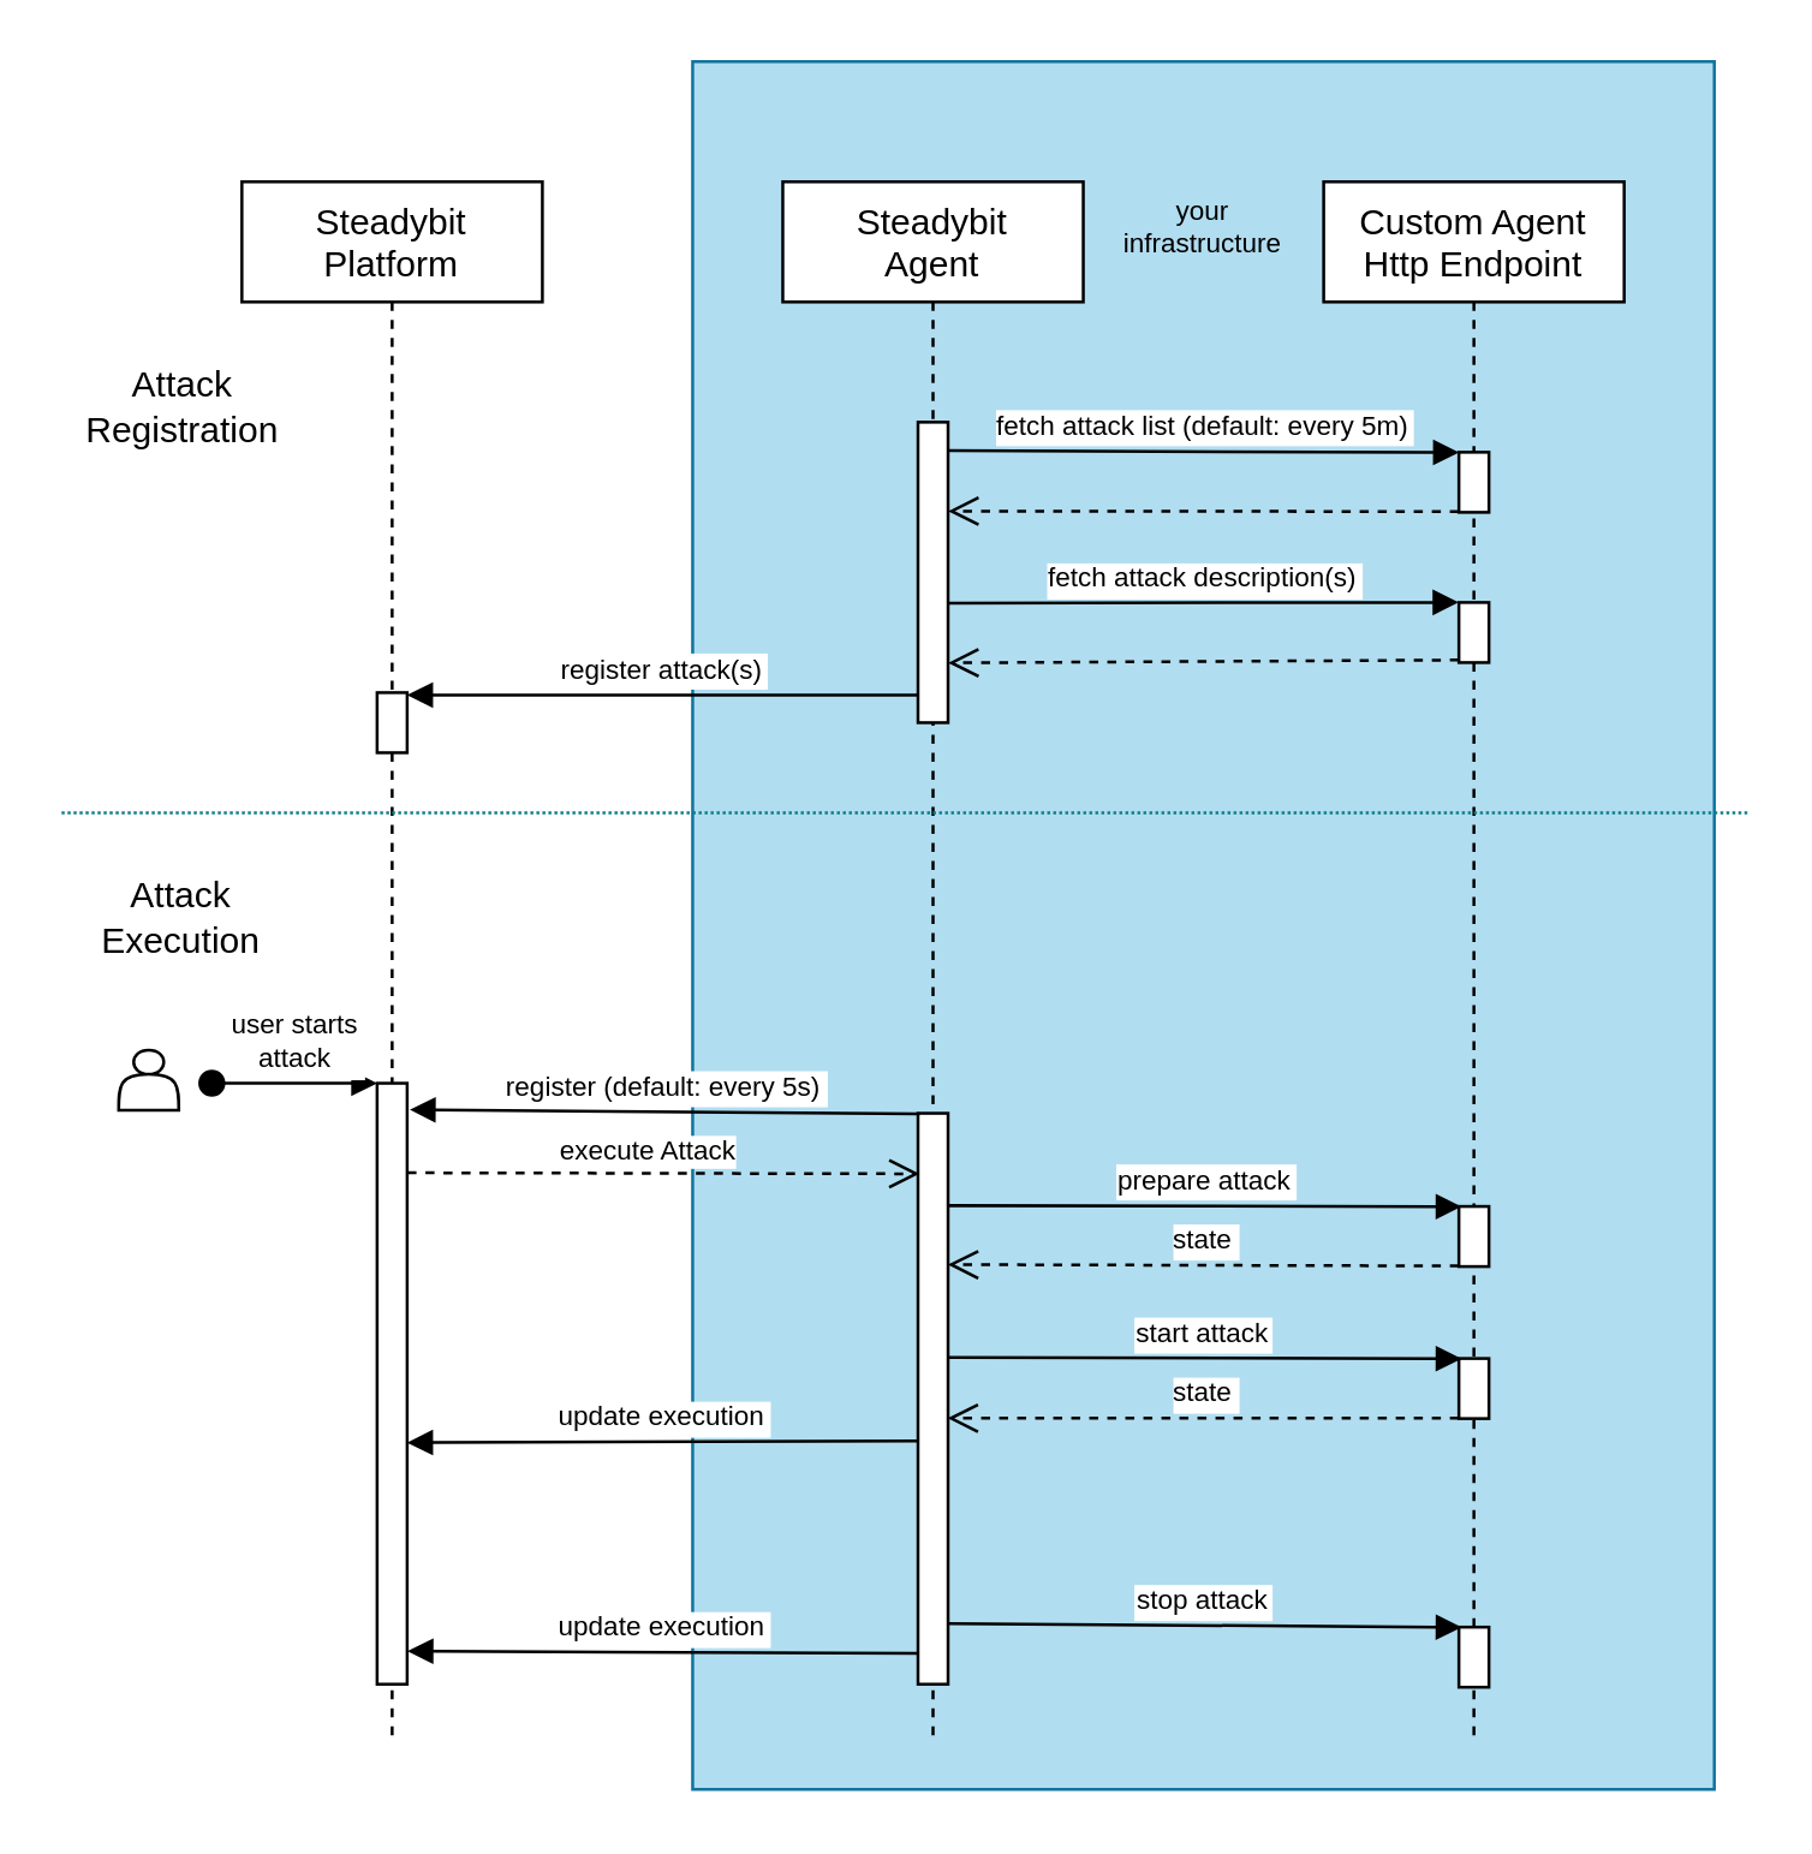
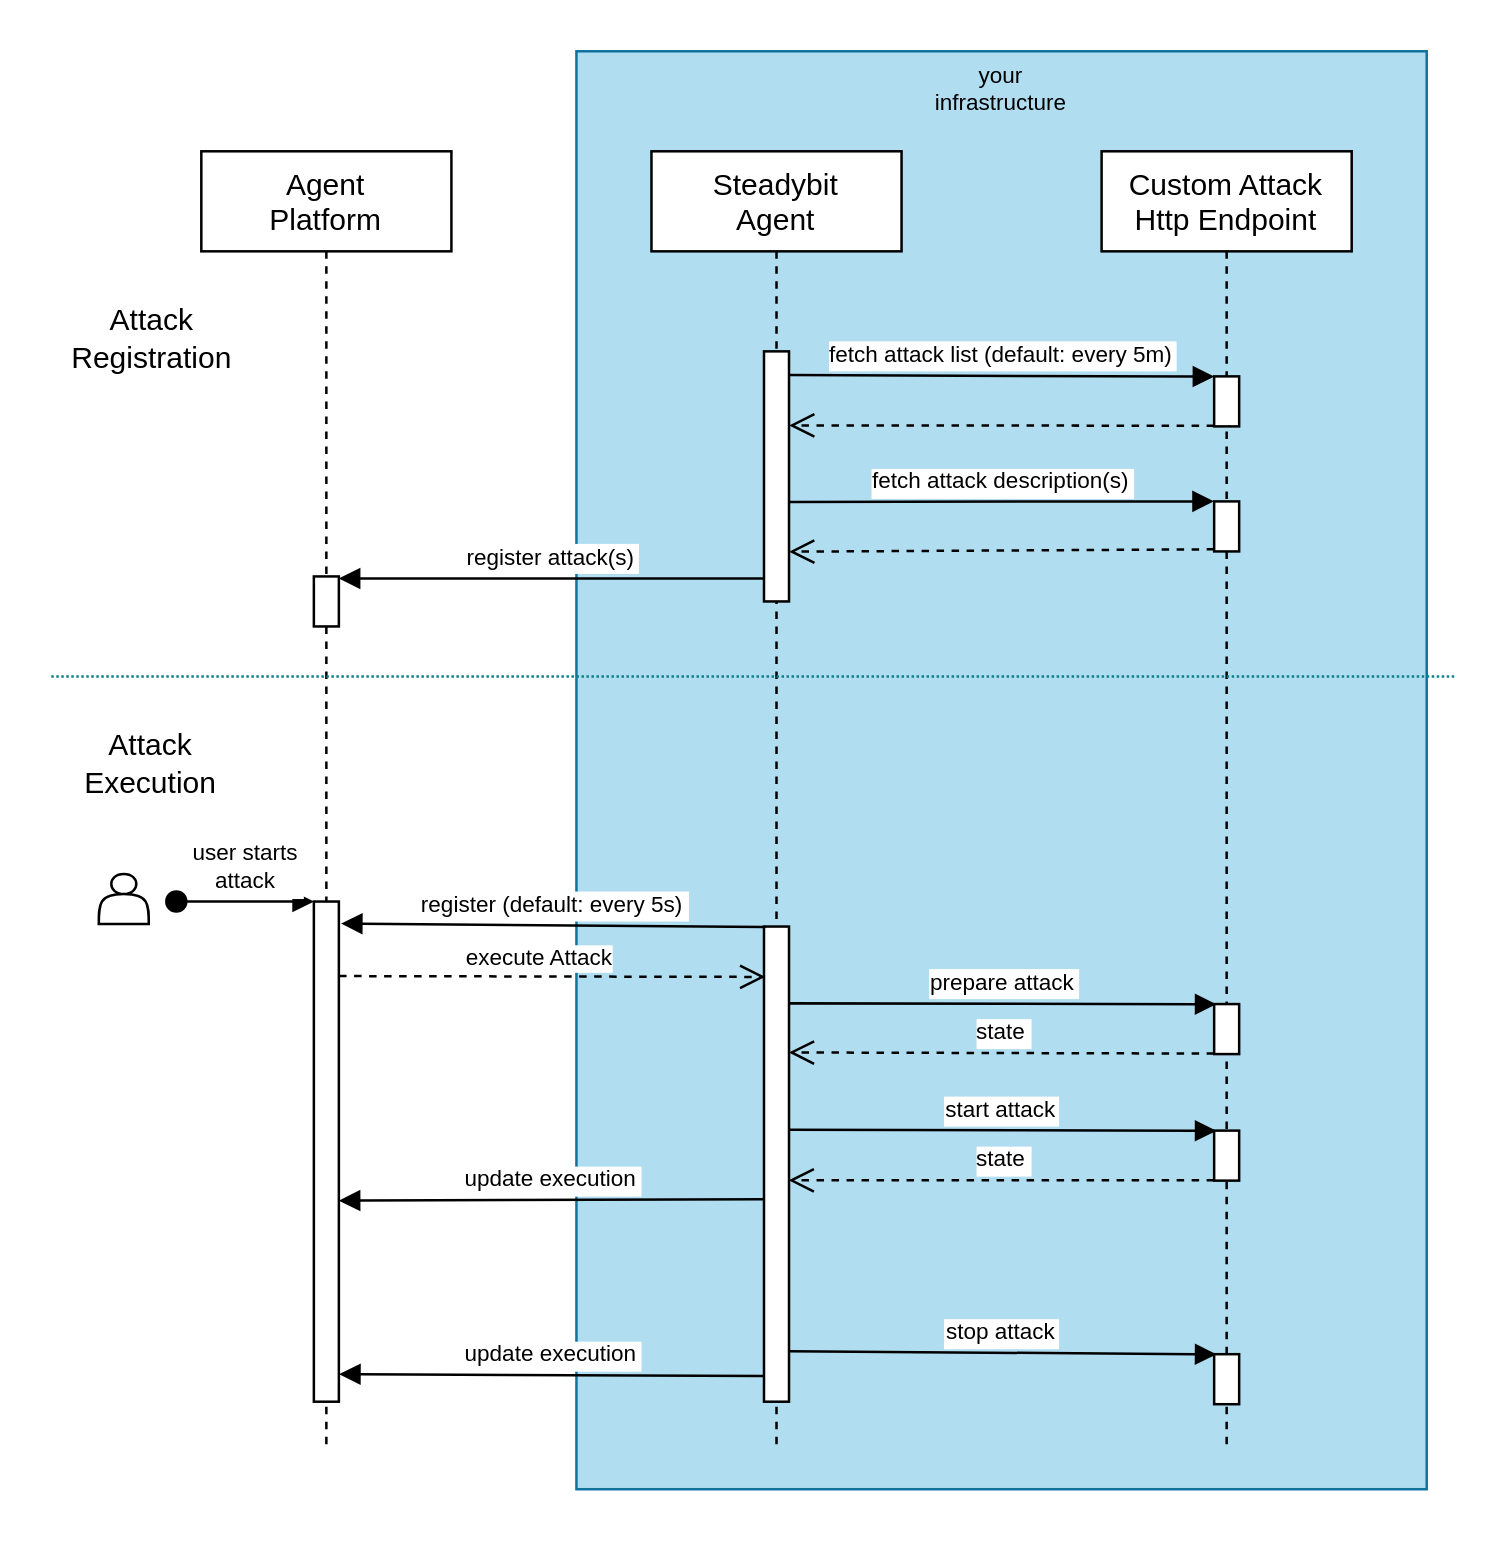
  <mxCell id="0" />
  <mxCell id="1" parent="0" />
  <mxCell id="2" value="" style="whiteSpace=wrap;html=1;labelBackgroundColor=#0000CC;fontSize=9;fillColor=#b1ddf0;strokeColor=#10739e;" vertex="1" parent="1"><mxGeometry x="230" y="20" width="340" height="575" as="geometry" /></mxCell>
- <mxCell id="3" value="Steadybit &#10;Platform" style="shape=umlLifeline;perimeter=lifelinePerimeter;container=1;collapsible=0;recursiveResize=0;rounded=0;shadow=0;strokeWidth=1;" parent="1" vertex="1"><mxGeometry x="80" y="60" width="100" height="520" as="geometry" /></mxCell>
+ <mxCell id="3" value="Agent &#10;Platform" style="shape=umlLifeline;perimeter=lifelinePerimeter;container=1;collapsible=0;recursiveResize=0;rounded=0;shadow=0;strokeWidth=1;" parent="1" vertex="1"><mxGeometry x="80" y="60" width="100" height="520" as="geometry" /></mxCell>
  <mxCell id="4" value="" style="points=[];perimeter=orthogonalPerimeter;rounded=0;shadow=0;strokeWidth=1;" parent="3" vertex="1"><mxGeometry x="45" y="300" width="10" height="200" as="geometry" /></mxCell>
  <mxCell id="5" value="user starts&#10;attack" style="verticalAlign=bottom;startArrow=oval;endArrow=block;startSize=8;shadow=0;strokeWidth=1;fontSize=9;" parent="3" target="4" edge="1"><mxGeometry relative="1" as="geometry"><mxPoint x="-10" y="300" as="sourcePoint" /></mxGeometry></mxCell>
  <mxCell id="6" value="" style="points=[];perimeter=orthogonalPerimeter;rounded=0;shadow=0;strokeWidth=1;" vertex="1" parent="3"><mxGeometry x="45" y="170" width="10" height="20" as="geometry" /></mxCell>
  <mxCell id="7" value="Steadybit&#10;Agent" style="shape=umlLifeline;perimeter=lifelinePerimeter;container=1;collapsible=0;recursiveResize=0;rounded=0;shadow=0;strokeWidth=1;" parent="1" vertex="1"><mxGeometry x="260" y="60" width="100" height="520" as="geometry" /></mxCell>
  <mxCell id="8" value="" style="points=[];perimeter=orthogonalPerimeter;rounded=0;shadow=0;strokeWidth=1;" parent="7" vertex="1"><mxGeometry x="45" y="80" width="10" height="100" as="geometry" /></mxCell>
  <mxCell id="9" value="" style="points=[];perimeter=orthogonalPerimeter;rounded=0;shadow=0;strokeWidth=1;fillColor=default;" vertex="1" parent="7"><mxGeometry x="45" y="310" width="10" height="190" as="geometry" /></mxCell>
  <mxCell id="10" value="fetch attack list (default: every 5m)" style="verticalAlign=bottom;endArrow=block;shadow=0;strokeWidth=1;entryX=0;entryY=0.004;entryDx=0;entryDy=0;entryPerimeter=0;exitX=1;exitY=0.095;exitDx=0;exitDy=0;exitPerimeter=0;fontSize=9;" parent="1" source="8" target="12" edge="1"><mxGeometry relative="1" as="geometry"><mxPoint x="340" y="150" as="sourcePoint" /><mxPoint x="480" y="150" as="targetPoint" /><Array as="points" /></mxGeometry></mxCell>
- <mxCell id="11" value="Custom Agent&#10;Http Endpoint" style="shape=umlLifeline;perimeter=lifelinePerimeter;container=1;collapsible=0;recursiveResize=0;rounded=0;shadow=0;strokeWidth=1;" vertex="1" parent="1"><mxGeometry x="440" y="60" width="100" height="520" as="geometry" /></mxCell>
+ <mxCell id="11" value="Custom Attack&#10;Http Endpoint" style="shape=umlLifeline;perimeter=lifelinePerimeter;container=1;collapsible=0;recursiveResize=0;rounded=0;shadow=0;strokeWidth=1;" vertex="1" parent="1"><mxGeometry x="440" y="60" width="100" height="520" as="geometry" /></mxCell>
  <mxCell id="12" value="" style="points=[];perimeter=orthogonalPerimeter;rounded=0;shadow=0;strokeWidth=1;" vertex="1" parent="11"><mxGeometry x="45" y="90" width="10" height="20" as="geometry" /></mxCell>
  <mxCell id="13" value="" style="points=[];perimeter=orthogonalPerimeter;rounded=0;shadow=0;strokeWidth=1;" vertex="1" parent="11"><mxGeometry x="45" y="140" width="10" height="20" as="geometry" /></mxCell>
  <mxCell id="14" value="" style="points=[];perimeter=orthogonalPerimeter;rounded=0;shadow=0;strokeWidth=1;" vertex="1" parent="11"><mxGeometry x="45" y="341" width="10" height="20" as="geometry" /></mxCell>
  <mxCell id="15" value="" style="points=[];perimeter=orthogonalPerimeter;rounded=0;shadow=0;strokeWidth=1;" vertex="1" parent="11"><mxGeometry x="45" y="391.6" width="10" height="20" as="geometry" /></mxCell>
  <mxCell id="16" value="" style="points=[];perimeter=orthogonalPerimeter;rounded=0;shadow=0;strokeWidth=1;" vertex="1" parent="11"><mxGeometry x="45" y="481" width="10" height="20" as="geometry" /></mxCell>
  <mxCell id="17" value="stop attack" style="verticalAlign=bottom;endArrow=block;shadow=0;strokeWidth=1;fontSize=9;entryX=0.087;entryY=0.003;entryDx=0;entryDy=0;entryPerimeter=0;exitX=1;exitY=0.047;exitDx=0;exitDy=0;exitPerimeter=0;" edge="1" parent="11" target="16"><mxGeometry relative="1" as="geometry"><mxPoint x="-125" y="479.8" as="sourcePoint" /><mxPoint x="-563.28" y="441.4" as="targetPoint" /><Array as="points" /></mxGeometry></mxCell>
  <mxCell id="18" value="" style="verticalAlign=bottom;endArrow=open;dashed=1;endSize=8;shadow=0;strokeWidth=1;exitX=-0.001;exitY=0.987;exitDx=0;exitDy=0;exitPerimeter=0;entryX=1.005;entryY=0.296;entryDx=0;entryDy=0;entryPerimeter=0;" edge="1" parent="1" source="12" target="8"><mxGeometry relative="1" as="geometry"><mxPoint x="340" y="171" as="targetPoint" /><mxPoint x="480" y="170" as="sourcePoint" /><Array as="points" /></mxGeometry></mxCell>
  <mxCell id="19" value="fetch attack description(s)" style="verticalAlign=bottom;endArrow=block;shadow=0;strokeWidth=1;entryX=-0.015;entryY=-0.001;entryDx=0;entryDy=0;entryPerimeter=0;exitX=0.996;exitY=0.602;exitDx=0;exitDy=0;exitPerimeter=0;fontSize=9;" edge="1" parent="1" source="8" target="13"><mxGeometry relative="1" as="geometry"><mxPoint x="290" y="200" as="sourcePoint" /><mxPoint x="490" y="200" as="targetPoint" /><Array as="points" /></mxGeometry></mxCell>
  <mxCell id="20" value="" style="verticalAlign=bottom;endArrow=open;dashed=1;endSize=8;shadow=0;strokeWidth=1;exitX=0;exitY=0.958;exitDx=0;exitDy=0;exitPerimeter=0;entryX=1.004;entryY=0.801;entryDx=0;entryDy=0;entryPerimeter=0;" edge="1" parent="1" source="13" target="8"><mxGeometry relative="1" as="geometry"><mxPoint x="320" y="220" as="targetPoint" /><mxPoint x="493" y="220" as="sourcePoint" /><Array as="points" /></mxGeometry></mxCell>
  <mxCell id="21" value="register attack(s)" style="verticalAlign=bottom;endArrow=block;shadow=0;strokeWidth=1;exitX=0;exitY=0.908;exitDx=0;exitDy=0;exitPerimeter=0;fontSize=9;" edge="1" parent="1" source="8" target="6"><mxGeometry relative="1" as="geometry"><mxPoint x="305" y="210" as="sourcePoint" /><mxPoint x="504.85" y="209.98" as="targetPoint" /><Array as="points" /></mxGeometry></mxCell>
  <mxCell id="22" value="" style="shape=actor;whiteSpace=wrap;html=1;" vertex="1" parent="1"><mxGeometry x="39" y="349" width="20" height="20" as="geometry" /></mxCell>
  <mxCell id="23" value="" style="endArrow=none;dashed=1;html=1;rounded=0;fontSize=7;fillColor=#b0e3e6;strokeColor=#0e8088;dashPattern=1 1;" edge="1" parent="1"><mxGeometry width="50" height="50" relative="1" as="geometry"><mxPoint x="20" y="270" as="sourcePoint" /><mxPoint x="581" y="270" as="targetPoint" /></mxGeometry></mxCell>
  <mxCell id="24" value="&lt;font style=&quot;font-size: 12px;&quot;&gt;Attack Registration&lt;/font&gt;" style="text;html=1;strokeColor=none;fillColor=none;align=center;verticalAlign=middle;whiteSpace=wrap;rounded=0;fontSize=10;" vertex="1" parent="1"><mxGeometry x="21" y="120" width="79" height="30" as="geometry" /></mxCell>
  <mxCell id="25" value="&lt;font style=&quot;font-size: 12px;&quot;&gt;Attack Execution&lt;/font&gt;" style="text;html=1;strokeColor=none;fillColor=none;align=center;verticalAlign=middle;whiteSpace=wrap;rounded=0;fontSize=10;" vertex="1" parent="1"><mxGeometry x="20" y="290" width="80" height="30" as="geometry" /></mxCell>
  <mxCell id="26" value="register (default: every 5s)" style="verticalAlign=bottom;endArrow=block;shadow=0;strokeWidth=1;fontSize=9;entryX=1.088;entryY=0.044;entryDx=0;entryDy=0;entryPerimeter=0;exitX=0.055;exitY=0.001;exitDx=0;exitDy=0;exitPerimeter=0;" edge="1" parent="1" source="9" target="4"><mxGeometry relative="1" as="geometry"><mxPoint x="210" y="400" as="sourcePoint" /><mxPoint x="495" y="160.08" as="targetPoint" /><Array as="points" /></mxGeometry></mxCell>
  <mxCell id="27" value="prepare attack" style="verticalAlign=bottom;endArrow=block;shadow=0;strokeWidth=1;fontSize=9;entryX=0.087;entryY=0.003;entryDx=0;entryDy=0;entryPerimeter=0;exitX=0.964;exitY=0.054;exitDx=0;exitDy=0;exitPerimeter=0;" edge="1" parent="1" target="14"><mxGeometry relative="1" as="geometry"><mxPoint x="314.64" y="400.72" as="sourcePoint" /><mxPoint x="376.72" y="442" as="targetPoint" /><Array as="points" /></mxGeometry></mxCell>
  <mxCell id="28" value="state" style="verticalAlign=bottom;endArrow=open;dashed=1;endSize=8;shadow=0;strokeWidth=1;exitX=0;exitY=0.99;exitDx=0;exitDy=0;exitPerimeter=0;entryX=0.993;entryY=0.163;entryDx=0;entryDy=0;entryPerimeter=0;fontSize=9;" edge="1" parent="1" source="14"><mxGeometry relative="1" as="geometry"><mxPoint x="314.93" y="420.34" as="targetPoint" /><mxPoint x="479.96" y="420.53" as="sourcePoint" /><Array as="points" /><mxPoint as="offset" /></mxGeometry></mxCell>
  <mxCell id="29" value="update execution" style="verticalAlign=bottom;endArrow=block;shadow=0;strokeWidth=1;fontSize=9;entryX=1.013;entryY=0.85;entryDx=0;entryDy=0;entryPerimeter=0;exitX=0.004;exitY=0.893;exitDx=0;exitDy=0;exitPerimeter=0;" edge="1" parent="1"><mxGeometry relative="1" as="geometry"><mxPoint x="305.04" y="549.74" as="sourcePoint" /><mxPoint x="135.13" y="549" as="targetPoint" /><Array as="points" /></mxGeometry></mxCell>
  <mxCell id="30" value="update execution" style="verticalAlign=bottom;endArrow=block;shadow=0;strokeWidth=1;fontSize=9;exitX=-0.003;exitY=0.5;exitDx=0;exitDy=0;exitPerimeter=0;entryX=1;entryY=0.503;entryDx=0;entryDy=0;entryPerimeter=0;" edge="1" parent="1"><mxGeometry relative="1" as="geometry"><mxPoint x="304.97" y="479" as="sourcePoint" /><mxPoint x="135" y="479.6" as="targetPoint" /><Array as="points" /></mxGeometry></mxCell>
  <mxCell id="31" value="state" style="verticalAlign=bottom;endArrow=open;dashed=1;endSize=8;shadow=0;strokeWidth=1;exitX=0;exitY=0.99;exitDx=0;exitDy=0;exitPerimeter=0;entryX=0.984;entryY=0.447;entryDx=0;entryDy=0;entryPerimeter=0;fontSize=9;" edge="1" parent="1" source="15"><mxGeometry relative="1" as="geometry"><mxPoint x="314.84" y="471.46" as="targetPoint" /><mxPoint x="479.96" y="471.13" as="sourcePoint" /><Array as="points" /><mxPoint as="offset" /></mxGeometry></mxCell>
  <mxCell id="32" value="start attack" style="verticalAlign=bottom;endArrow=block;shadow=0;strokeWidth=1;fontSize=9;entryX=0.087;entryY=0.003;entryDx=0;entryDy=0;entryPerimeter=0;exitX=0.996;exitY=0.335;exitDx=0;exitDy=0;exitPerimeter=0;" edge="1" parent="1" target="15"><mxGeometry relative="1" as="geometry"><mxPoint x="314.96" y="451.3" as="sourcePoint" /><mxPoint x="376.72" y="492.6" as="targetPoint" /><Array as="points" /></mxGeometry></mxCell>
  <mxCell id="33" value="" style="verticalAlign=bottom;endArrow=open;dashed=1;endSize=8;shadow=0;strokeWidth=1;entryX=0.053;entryY=0.106;entryDx=0;entryDy=0;entryPerimeter=0;exitX=1.009;exitY=0.149;exitDx=0;exitDy=0;exitPerimeter=0;" edge="1" parent="1" source="4" target="9"><mxGeometry relative="1" as="geometry"><mxPoint x="325.04" y="230.1" as="targetPoint" /><mxPoint x="150" y="380" as="sourcePoint" /><Array as="points" /></mxGeometry></mxCell>
  <mxCell id="34" value="execute Attack" style="edgeLabel;html=1;align=center;verticalAlign=middle;resizable=0;points=[];fontSize=9;" vertex="1" connectable="0" parent="33"><mxGeometry x="0.11" y="-1" relative="1" as="geometry"><mxPoint x="-16" y="-8" as="offset" /></mxGeometry></mxCell>
- <mxCell id="35" value="your infrastructure" style="text;html=1;strokeColor=none;fillColor=none;align=center;verticalAlign=middle;whiteSpace=wrap;rounded=0;labelBackgroundColor=none;fontSize=9;" vertex="1" parent="1"><mxGeometry x="370" y="60" width="60" height="30" as="geometry" /></mxCell>
+ <mxCell id="35" value="your infrastructure" style="text;html=1;strokeColor=none;fillColor=none;align=center;verticalAlign=middle;whiteSpace=wrap;rounded=0;labelBackgroundColor=none;fontSize=9;" vertex="1" parent="1"><mxGeometry x="370" y="20" width="60" height="30" as="geometry" /></mxCell>
